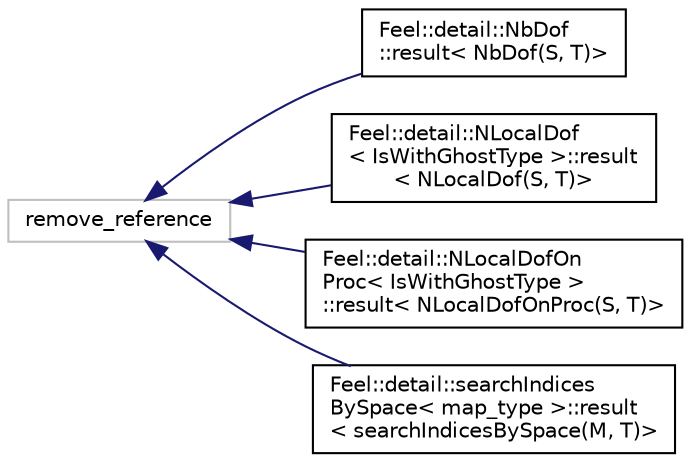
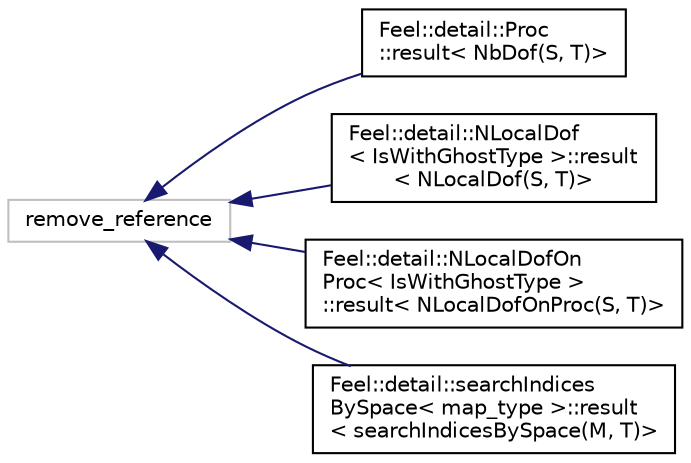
  digraph {
    rankdir=LR
    node [color=black fillcolor=white fontname=Helvetica fontsize=10 shape=record style=filled]
    edge [color=midnightblue dir=back fontname=Helvetica fontsize=10 labelfontname=Helvetica labelfontsize=10 style=solid]
    n1 [color=grey75 height=0.2 label=remove_reference width=0.4]
-   n2 [height=0.2 label="Feel::detail::NbDof\l::result\< NbDof(S, T)\>" width=0.4]
+   n2 [height=0.2 label="Feel::detail::Proc\l::result\< NbDof(S, T)\>" width=0.4]
    n3 [height=0.2 label="Feel::detail::NLocalDof\l\< IsWithGhostType \>::result\l\< NLocalDof(S, T)\>" width=0.4]
    n4 [height=0.2 label="Feel::detail::NLocalDofOn\lProc\< IsWithGhostType \>\l::result\< NLocalDofOnProc(S, T)\>" width=0.4]
    n5 [height=0.2 label="Feel::detail::searchIndices\lBySpace\< map_type \>::result\l\< searchIndicesBySpace(M, T)\>" width=0.4]
    n1 -> n2
    n1 -> n3
    n1 -> n4
    n1 -> n5
  }
